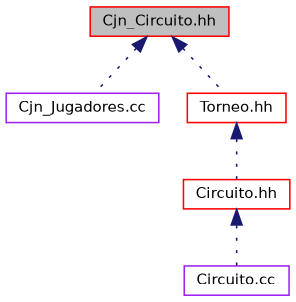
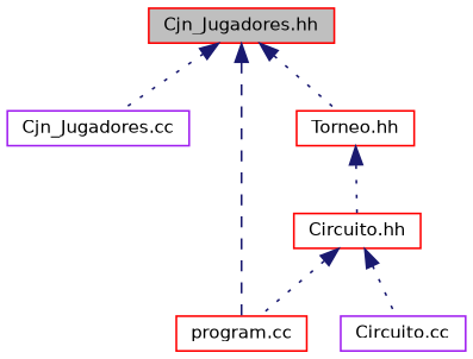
  digraph {
    node [color=red fillcolor=white fontname=Helvetica fontsize=10 shape=record style=filled]
    edge [color=midnightblue dir=back fontname=Helvetica fontsize=10 labelfontname=Helvetica labelfontsize=10 style=dotted]
-   n1 [fillcolor=grey75 fontcolor=black height=0.2 label="Cjn_Circuito.hh" width=0.4]
+   n1 [fillcolor=grey75 fontcolor=black height=0.2 label="Cjn_Jugadores.hh" width=0.4]
    n2 [color=purple height=0.2 label="Cjn_Jugadores.cc" width=0.4]
+   n3 [height=0.2 label="program.cc" width=0.4]
    n4 [height=0.2 label="Torneo.hh" width=0.4]
    n5 [height=0.2 label="Circuito.hh" width=0.4]
    n6 [color=purple height=0.2 label="Circuito.cc" width=0.4]
    n1 -> n2
+   n1 -> n3 [style=dashed]
    n1 -> n4
    n4 -> n5
+   n5 -> n3
    n5 -> n6
  }
